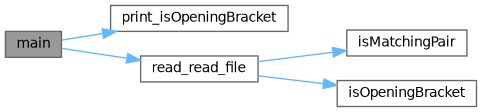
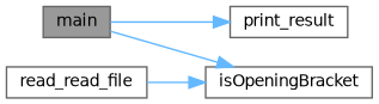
  digraph {
    rankdir=LR
    node [color=grey40 fillcolor=white fontname=Helvetica fontsize=10 shape=box style=filled]
    edge [color=steelblue1 fontname=Helvetica fontsize=10 labelfontname=Helvetica labelfontsize=10 style=solid]
    n1 [color=gray40 fillcolor=grey60 fontcolor=black height=0.2 label=main width=0.4]
-   n2 [height=0.2 label=print_isOpeningBracket width=0.4]
+   n2 [height=0.2 label=print_result width=0.4]
    n3 [height=0.2 label=read_read_file width=0.4]
-   n4 [height=0.2 label=isMatchingPair width=0.4]
    n5 [height=0.2 label=isOpeningBracket width=0.4]
    n1 -> n2
-   n1 -> n3
-   n3 -> n4
+   n1 -> n5
    n3 -> n5
  }
